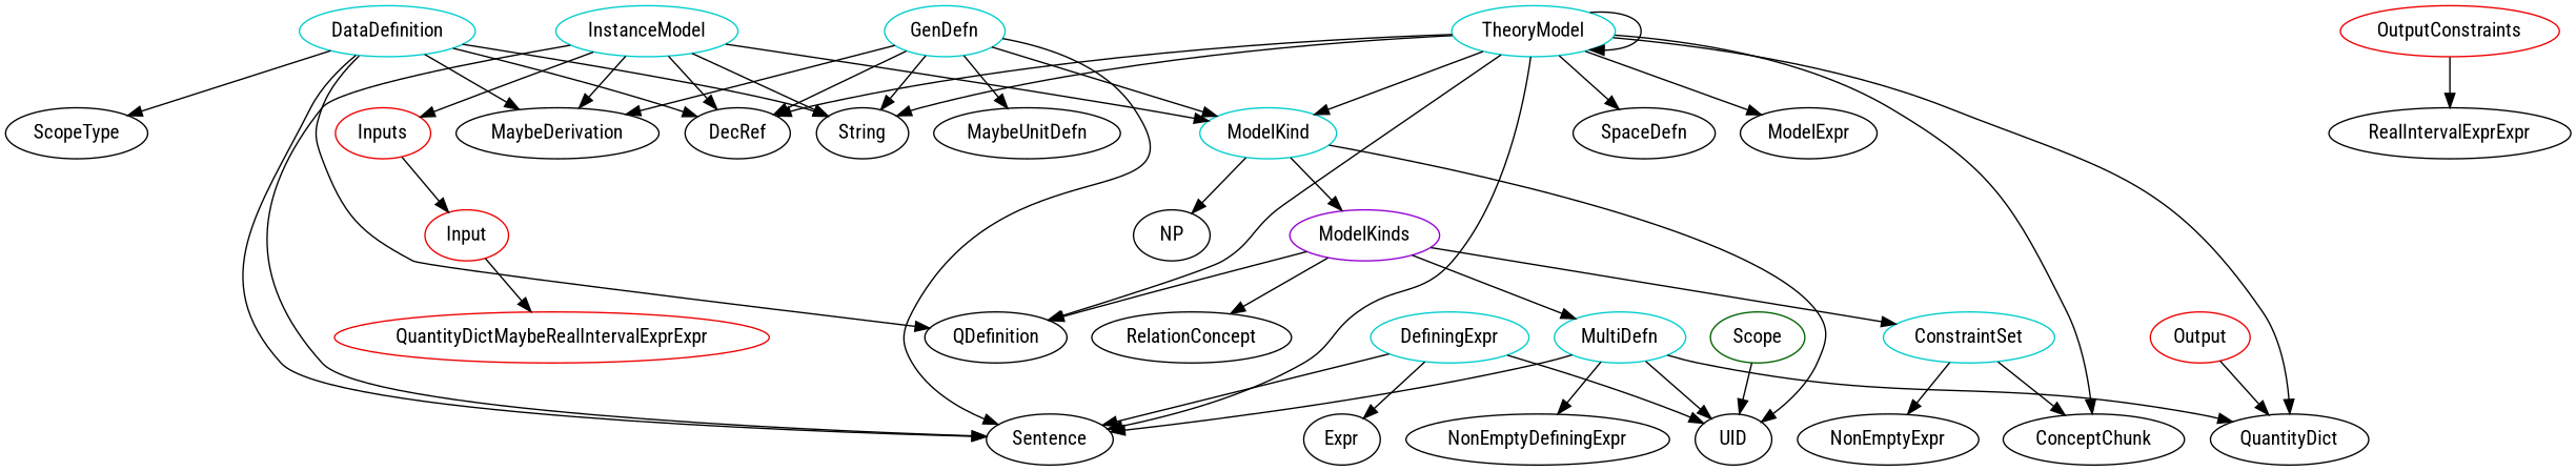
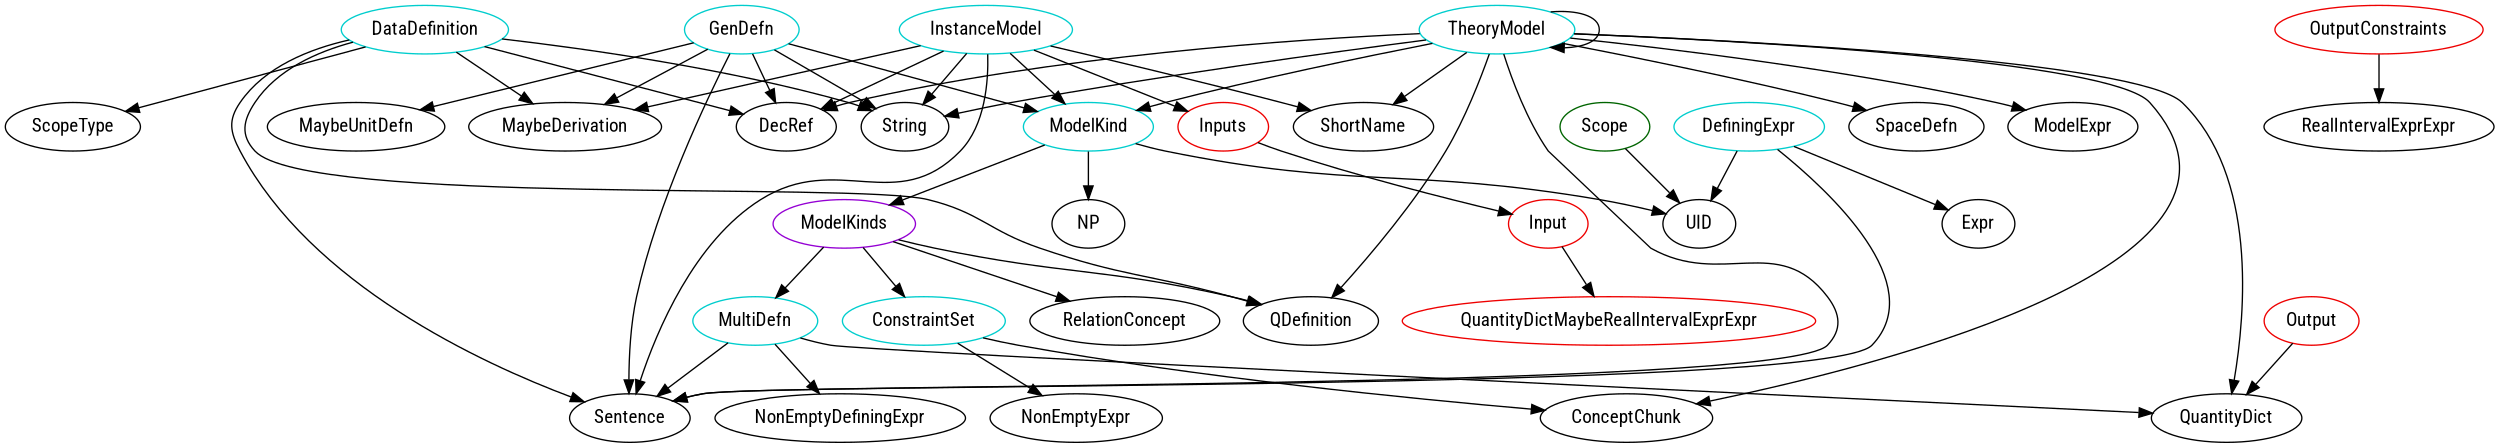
  digraph {
    fontname="Roboto Condensed"
    node [fontname="Roboto Condensed"]
    edge [fontname="Roboto Condensed"]
    n1 [color=cyan3 label=ConstraintSet shape=oval]
    ConceptChunk
    NonEmptyExpr
    n4 [color=cyan3 label=DataDefinition shape=oval]
    QDefinition
    ScopeType
    DecRef
    MaybeDerivation
+   ShortName
    String
    Sentence
    n12 [color=darkgreen label=Scope shape=oval]
    UID
    n14 [color=cyan3 label=GenDefn shape=oval]
    n15 [color=cyan3 label=ModelKind shape=oval]
    MaybeUnitDefn
    QuantityDict
    n18 [color=cyan3 label=MultiDefn shape=oval]
    NonEmptyDefiningExpr
    n20 [color=cyan3 label=DefiningExpr shape=oval]
    Expr
    n22 [color=cyan3 label=InstanceModel shape=oval]
    n23 [color=red2 label=Inputs shape=oval]
    n24 [color=red2 label=Output shape=oval]
    n25 [color=red2 label=Input shape=oval]
    QuantityDictMaybeRealIntervalExprExpr [color=red2]
    n27 [color=red2 label=OutputConstraints shape=oval]
    RealIntervalExprExpr
    n29 [color=darkviolet label=ModelKinds shape=oval]
    RelationConcept
    NP
    n32 [color=cyan3 label=TheoryModel shape=oval]
    SpaceDefn
    ModelExpr
    subgraph sub_1 {
      subgraph sub_2 {
        n1
        ConceptChunk
        NonEmptyExpr
      }
    }
    subgraph sub_3 {
    }
    subgraph sub_4 {
    }
    subgraph sub_5 {
      subgraph sub_6 {
        n4
        QDefinition
        ScopeType
        DecRef
        MaybeDerivation
+       ShortName
        String
        Sentence
      }
      subgraph sub_7 {
        n12
        UID
      }
    }
    subgraph sub_8 {
      subgraph sub_9 {
        DecRef
        MaybeDerivation
+       ShortName
        String
        Sentence
        n14
        n15
        MaybeUnitDefn
      }
    }
    subgraph sub_10 {
      subgraph sub_11 {
        Sentence
        UID
        QuantityDict
        n18
        NonEmptyDefiningExpr
      }
      subgraph sub_12 {
        Sentence
        UID
        n20
        Expr
      }
    }
    subgraph sub_13 {
      subgraph sub_14 {
        DecRef
        MaybeDerivation
+       ShortName
        String
        Sentence
        n15
        n22
        n23
        n24
      }
      subgraph sub_15 {
        n25
        QuantityDictMaybeRealIntervalExprExpr
      }
      subgraph sub_16 {
        n23
        n25
      }
      subgraph sub_17 {
        QuantityDict
        n24
      }
      subgraph sub_18 {
        n27
        RealIntervalExprExpr
      }
    }
    subgraph sub_19 {
      subgraph sub_20 {
        n1
        QDefinition
        n18
        n29
        RelationConcept
      }
      subgraph sub_21 {
        UID
        n15
        n29
        NP
      }
    }
    subgraph sub_22 {
      subgraph sub_23 {
        ConceptChunk
        QDefinition
        DecRef
+       ShortName
        String
        Sentence
        n15
        QuantityDict
        n32
        SpaceDefn
        ModelExpr
      }
    }
    subgraph sub_24 {
    }
    n1 -> ConceptChunk
    n1 -> NonEmptyExpr
    n4 -> QDefinition
    n4 -> ScopeType
    n4 -> DecRef
    n4 -> MaybeDerivation
    n4 -> String
    n4 -> Sentence
    n12 -> UID
    n14 -> DecRef
    n14 -> MaybeDerivation
    n14 -> String
    n14 -> Sentence
    n14 -> n15
    n14 -> MaybeUnitDefn
    n15 -> UID
    n15 -> n29
    n15 -> NP
    n18 -> Sentence
-   n18 -> UID
    n18 -> QuantityDict
    n18 -> NonEmptyDefiningExpr
    n20 -> Sentence
    n20 -> UID
    n20 -> Expr
    n22 -> DecRef
    n22 -> MaybeDerivation
+   n22 -> ShortName
    n22 -> String
    n22 -> Sentence
    n22 -> n15
    n22 -> n23
    n23 -> n25
    n24 -> QuantityDict
    n25 -> QuantityDictMaybeRealIntervalExprExpr
    n27 -> RealIntervalExprExpr
    n29 -> n1
    n29 -> QDefinition
    n29 -> n18
    n29 -> RelationConcept
    n32 -> ConceptChunk
    n32 -> QDefinition
    n32 -> DecRef
+   n32 -> ShortName
    n32 -> String
    n32 -> Sentence
    n32 -> n15
    n32 -> QuantityDict
    n32 -> n32
    n32 -> SpaceDefn
    n32 -> ModelExpr
  }
